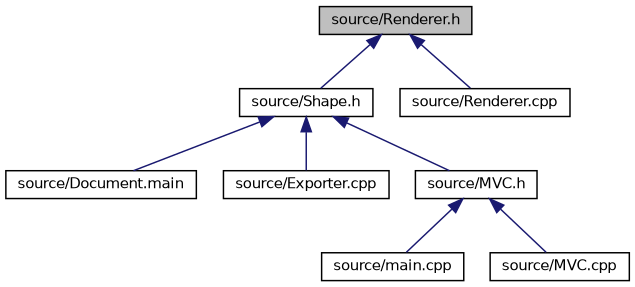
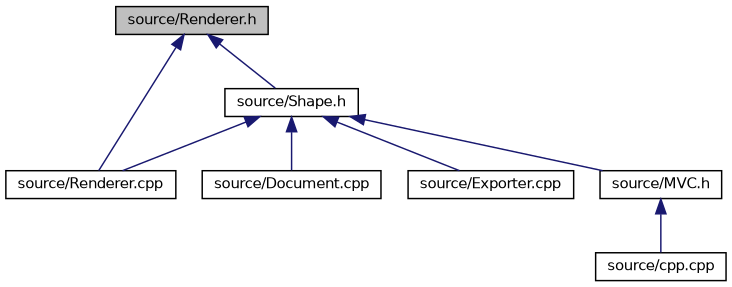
  digraph {
    node [color=black fillcolor=white fontname=Helvetica fontsize=10 shape=record style=filled]
    edge [color=midnightblue dir=back fontname=Helvetica fontsize=10 labelfontname=Helvetica labelfontsize=10 style=solid]
    n1 [fillcolor=grey75 fontcolor=black height=0.2 label="source/Renderer.h" width=0.4]
    n2 [height=0.2 label="source/Shape.h" width=0.4]
    n3 [height=0.2 label="source/Renderer.cpp" width=0.4]
-   n4 [height=0.2 label="source/Document.main" width=0.4]
+   n4 [height=0.2 label="source/Document.cpp" width=0.4]
    n5 [height=0.2 label="source/Exporter.cpp" width=0.4]
    n6 [height=0.2 label="source/MVC.h" width=0.4]
-   n7 [height=0.2 label="source/main.cpp" width=0.4]
-   n8 [height=0.2 label="source/MVC.cpp" width=0.4]
+   n7 [height=0.2 label="source/cpp.cpp" width=0.4]
    n1 -> n2
    n1 -> n3
+   n2 -> n3
    n2 -> n4
    n2 -> n5
    n2 -> n6
    n6 -> n7
-   n6 -> n8
  }
